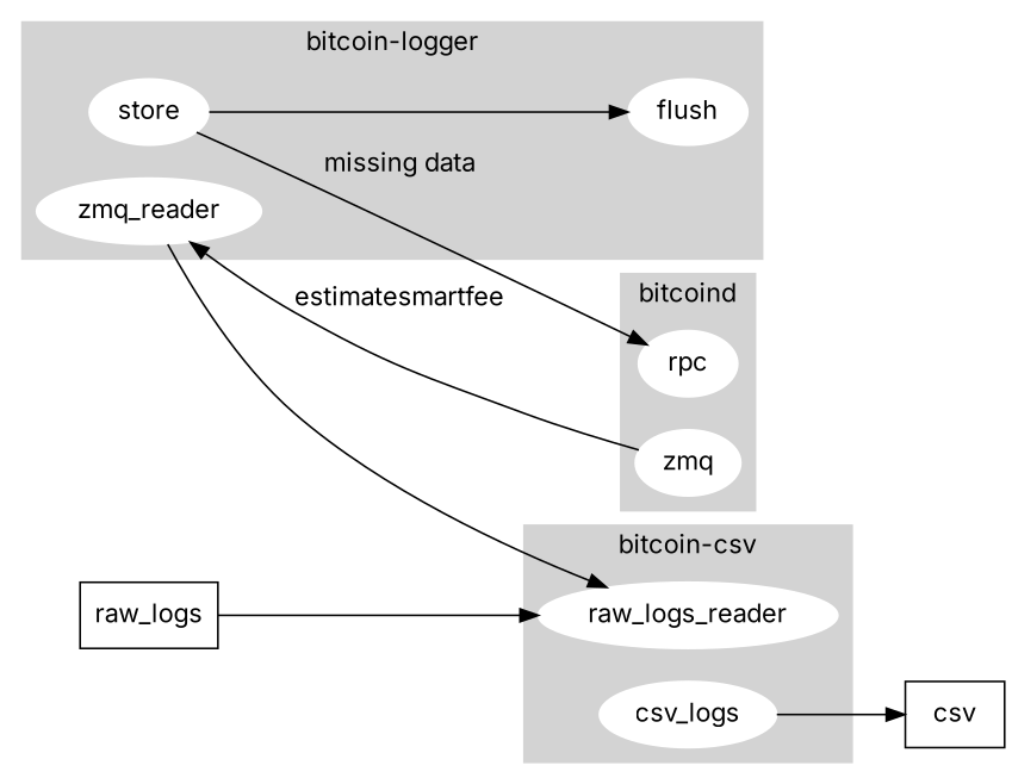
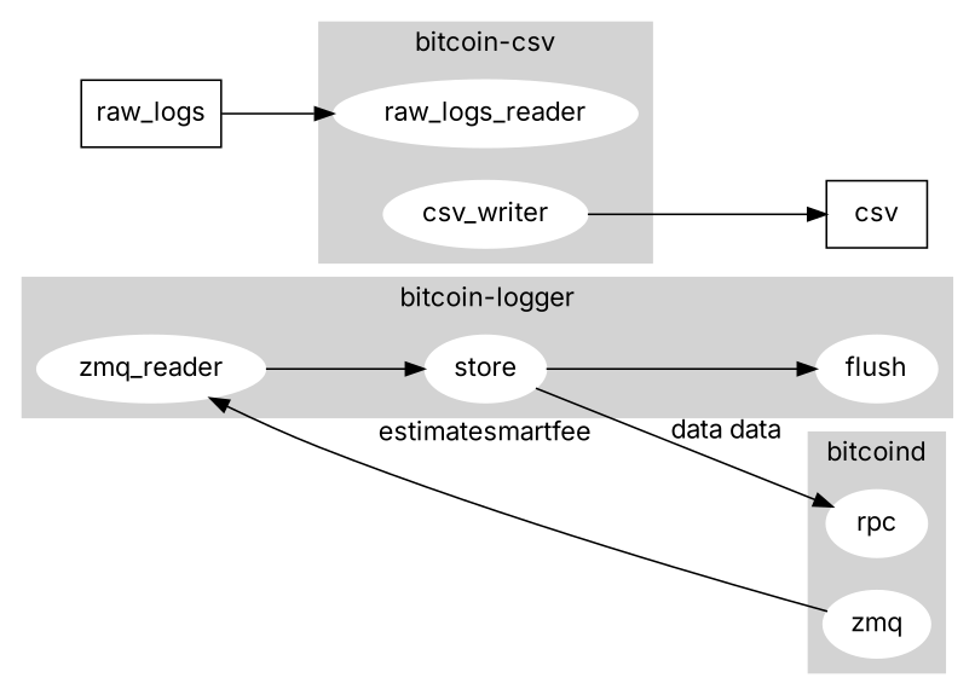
  digraph {
    fontname=Inter
    rankdir=LR
    node [color=white fontname=Inter style=filled]
    edge [fontname=Inter]
    store
    flush
    zmq_reader
    zmq
    rpc
    raw_logs_reader
-   csv_writer [label=csv_logs]
+   csv_writer
    csv [shape=Square color="" style=""]
    raw_logs [shape=Square color="" style=""]
    subgraph cluster_1 {
      color=lightgrey
      label="bitcoin-logger"
      style=filled
      store
      flush
      zmq_reader
    }
    subgraph cluster_2 {
      color=lightgrey
      label=bitcoind
      style=filled
      zmq
      rpc
    }
    subgraph cluster_3 {
      color=lightgrey
      label="bitcoin-csv"
      style=filled
      raw_logs_reader
      csv_writer
    }
    store -> flush
-   store -> rpc [label="missing data"]
-   zmq_reader -> raw_logs_reader
+   store -> rpc [label="data data"]
+   zmq_reader -> store
    zmq -> zmq_reader [label=estimatesmartfee]
    csv_writer -> csv
    raw_logs -> raw_logs_reader
  }
